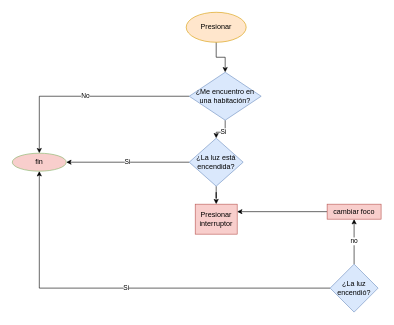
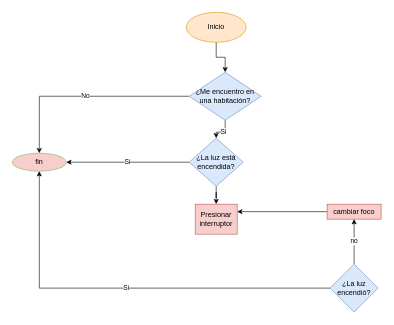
  <mxCell id="0" />
  <mxCell id="1" parent="0" />
  <mxCell id="2" style="edgeStyle=orthogonalEdgeStyle;rounded=0;orthogonalLoop=1;jettySize=auto;html=1;entryX=0.5;entryY=0;entryDx=0;entryDy=0;" edge="1" parent="1" source="3" target="6"><mxGeometry relative="1" as="geometry" /></mxCell>
- <mxCell id="3" value="Presionar" style="ellipse;whiteSpace=wrap;html=1;fillColor=#ffe6cc;strokeColor=#d79b00;" vertex="1" parent="1"><mxGeometry x="310" y="20" width="100" height="50" as="geometry" /></mxCell>
+ <mxCell id="3" value="Inicio" style="ellipse;whiteSpace=wrap;html=1;fillColor=#ffe6cc;strokeColor=#d79b00;" vertex="1" parent="1"><mxGeometry x="310" y="20" width="100" height="50" as="geometry" /></mxCell>
  <mxCell id="4" value="Si" style="edgeStyle=orthogonalEdgeStyle;rounded=0;orthogonalLoop=1;jettySize=auto;html=1;" edge="1" parent="1" source="6" target="10"><mxGeometry relative="1" as="geometry" /></mxCell>
  <mxCell id="5" value="No" style="edgeStyle=orthogonalEdgeStyle;rounded=0;orthogonalLoop=1;jettySize=auto;html=1;entryX=0.5;entryY=0;entryDx=0;entryDy=0;strokeColor=#000000;" edge="1" parent="1" source="6" target="7"><mxGeometry relative="1" as="geometry" /></mxCell>
  <mxCell id="6" value="¿Me encuentro en una habitación?" style="rhombus;whiteSpace=wrap;html=1;fillColor=#dae8fc;strokeColor=#6c8ebf;" vertex="1" parent="1"><mxGeometry x="315" y="120" width="120" height="80" as="geometry" /></mxCell>
  <mxCell id="7" value="fin" style="ellipse;whiteSpace=wrap;html=1;fillColor=#f8cecc;strokeColor=#82b366;" vertex="1" parent="1"><mxGeometry x="20" y="255" width="90" height="30" as="geometry" /></mxCell>
  <mxCell id="8" value="Si" style="edgeStyle=orthogonalEdgeStyle;rounded=0;orthogonalLoop=1;jettySize=auto;html=1;entryX=1;entryY=0.5;entryDx=0;entryDy=0;strokeColor=#000000;" edge="1" parent="1" source="10" target="7"><mxGeometry relative="1" as="geometry" /></mxCell>
  <mxCell id="9" value="" style="edgeStyle=orthogonalEdgeStyle;rounded=0;orthogonalLoop=1;jettySize=auto;html=1;strokeColor=#000000;" edge="1" parent="1" source="10" target="11"><mxGeometry relative="1" as="geometry" /></mxCell>
  <mxCell id="10" value="¿La luz está encendida?" style="rhombus;whiteSpace=wrap;html=1;fillColor=#dae8fc;strokeColor=#6c8ebf;" vertex="1" parent="1"><mxGeometry x="315" y="230" width="90" height="80" as="geometry" /></mxCell>
  <mxCell id="11" value="Presionar interruptor" style="whiteSpace=wrap;html=1;fillColor=#f8cecc;strokeColor=#b85450;" vertex="1" parent="1"><mxGeometry x="325" y="340" width="70" height="50" as="geometry" /></mxCell>
  <mxCell id="12" value="no" style="edgeStyle=orthogonalEdgeStyle;rounded=0;orthogonalLoop=1;jettySize=auto;html=1;strokeColor=#000000;" edge="1" parent="1" source="14" target="16"><mxGeometry relative="1" as="geometry" /></mxCell>
  <mxCell id="13" value="Si" style="edgeStyle=orthogonalEdgeStyle;rounded=0;orthogonalLoop=1;jettySize=auto;html=1;entryX=0.5;entryY=1;entryDx=0;entryDy=0;strokeColor=#000000;" edge="1" parent="1" source="14" target="7"><mxGeometry relative="1" as="geometry" /></mxCell>
  <mxCell id="14" value="¿La luz encendió?" style="rhombus;whiteSpace=wrap;html=1;fillColor=#dae8fc;strokeColor=#6c8ebf;" vertex="1" parent="1"><mxGeometry x="550" y="440" width="80" height="80" as="geometry" /></mxCell>
  <mxCell id="15" style="edgeStyle=orthogonalEdgeStyle;rounded=0;orthogonalLoop=1;jettySize=auto;html=1;entryX=1;entryY=0.25;entryDx=0;entryDy=0;strokeColor=#000000;" edge="1" parent="1" source="16" target="11"><mxGeometry relative="1" as="geometry" /></mxCell>
  <mxCell id="16" value="cambiar foco" style="whiteSpace=wrap;html=1;fillColor=#f8cecc;strokeColor=#b85450;" vertex="1" parent="1"><mxGeometry x="545" y="340" width="90" height="25" as="geometry" /></mxCell>
